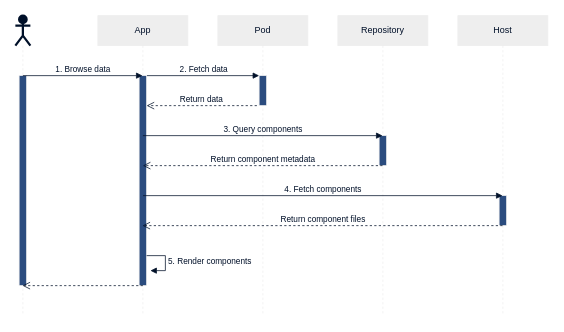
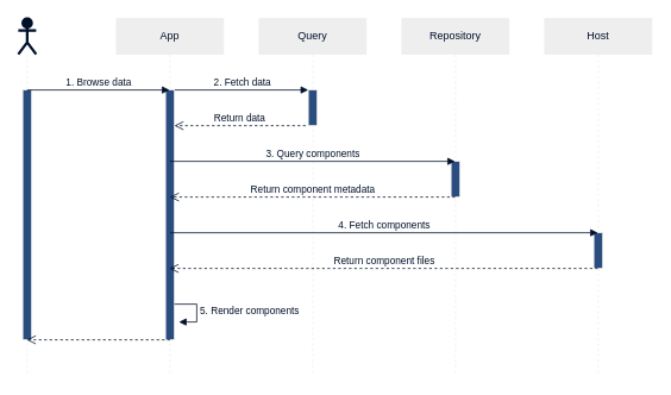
  <mxCell id="0" />
  <mxCell id="1" parent="0" />
  <mxCell id="2" value="App" style="shape=umlLifeline;perimeter=lifelinePerimeter;whiteSpace=wrap;html=1;container=1;collapsible=0;recursiveResize=0;outlineConnect=0;fontFamily=Helvetica;fontColor=#001029;fillColor=#EEEEEE;strokeColor=#EEEEEE;" parent="1" vertex="1"><mxGeometry x="130" y="20" width="120" height="400" as="geometry" /></mxCell>
  <mxCell id="3" value="" style="html=1;points=[];perimeter=orthogonalPerimeter;strokeColor=#EEEEEE;fillColor=#2B4C7F;fontFamily=Helvetica;fontColor=#001029;" parent="2" vertex="1"><mxGeometry x="55" y="80" width="10" height="280" as="geometry" /></mxCell>
- <mxCell id="4" value="Pod" style="shape=umlLifeline;perimeter=lifelinePerimeter;whiteSpace=wrap;html=1;container=1;collapsible=0;recursiveResize=0;outlineConnect=0;fontFamily=Helvetica;fontColor=#001029;fillColor=#EEEEEE;strokeColor=#EEEEEE;" parent="1" vertex="1"><mxGeometry x="290" y="20" width="120" height="400" as="geometry" /></mxCell>
+ <mxCell id="4" value="Query" style="shape=umlLifeline;perimeter=lifelinePerimeter;whiteSpace=wrap;html=1;container=1;collapsible=0;recursiveResize=0;outlineConnect=0;fontFamily=Helvetica;fontColor=#001029;fillColor=#EEEEEE;strokeColor=#EEEEEE;" parent="1" vertex="1"><mxGeometry x="290" y="20" width="120" height="400" as="geometry" /></mxCell>
  <mxCell id="5" value="" style="html=1;points=[];perimeter=orthogonalPerimeter;strokeColor=#EEEEEE;fillColor=#2B4C7F;fontFamily=Helvetica;fontColor=#001029;" parent="4" vertex="1"><mxGeometry x="55" y="80" width="10" height="40" as="geometry" /></mxCell>
  <mxCell id="6" value="Repository" style="shape=umlLifeline;perimeter=lifelinePerimeter;whiteSpace=wrap;html=1;container=1;collapsible=0;recursiveResize=0;outlineConnect=0;fontFamily=Helvetica;fontColor=#001029;fillColor=#EEEEEE;strokeColor=#EEEEEE;" parent="1" vertex="1"><mxGeometry x="450" y="20" width="120" height="400" as="geometry" /></mxCell>
  <mxCell id="7" value="" style="html=1;points=[];perimeter=orthogonalPerimeter;strokeColor=#EEEEEE;fillColor=#2B4C7F;fontFamily=Helvetica;fontColor=#001029;" parent="6" vertex="1"><mxGeometry x="55" y="160" width="10" height="40" as="geometry" /></mxCell>
  <mxCell id="8" value="Host" style="shape=umlLifeline;perimeter=lifelinePerimeter;whiteSpace=wrap;html=1;container=1;collapsible=0;recursiveResize=0;outlineConnect=0;fontFamily=Helvetica;fontColor=#001029;fillColor=#EEEEEE;strokeColor=#EEEEEE;" parent="1" vertex="1"><mxGeometry x="610" y="20" width="120" height="400" as="geometry" /></mxCell>
  <mxCell id="9" value="" style="html=1;points=[];perimeter=orthogonalPerimeter;strokeColor=#EEEEEE;fillColor=#2B4C7F;fontFamily=Helvetica;fontColor=#001029;" parent="8" vertex="1"><mxGeometry x="55" y="240" width="10" height="40" as="geometry" /></mxCell>
  <mxCell id="10" value="" style="shape=umlLifeline;participant=umlActor;perimeter=lifelinePerimeter;whiteSpace=wrap;html=1;container=1;collapsible=0;recursiveResize=0;verticalAlign=top;spacingTop=36;outlineConnect=0;fontFamily=Helvetica;fontColor=#FFFFFF;fillColor=#EEEEEE;strokeColor=#EEEEEE;" parent="1" vertex="1"><mxGeometry x="20" y="20" width="20" height="400" as="geometry" /></mxCell>
  <mxCell id="11" value="" style="html=1;points=[];perimeter=orthogonalPerimeter;strokeColor=#EEEEEE;fontFamily=Helvetica;fontColor=#001029;fillColor=#2B4C7F;" parent="10" vertex="1"><mxGeometry x="5" y="80" width="10" height="280" as="geometry" /></mxCell>
  <mxCell id="12" value="" style="shape=umlActor;verticalLabelPosition=bottom;verticalAlign=top;html=1;outlineConnect=0;strokeWidth=3;fillColor=#001029;strokeColor=#001029;aspect=fixed;fontFamily=Helvetica;" vertex="1" parent="10"><mxGeometry width="20" height="40" as="geometry" /></mxCell>
  <mxCell id="13" value="1. Browse data" style="html=1;verticalAlign=bottom;endArrow=block;labelBackgroundColor=none;strokeColor=#001029;fontFamily=Helvetica;fontColor=#001029;" parent="1" target="2" edge="1"><mxGeometry width="80" relative="1" as="geometry"><mxPoint x="30" y="100" as="sourcePoint" /><mxPoint x="110" y="100" as="targetPoint" /></mxGeometry></mxCell>
  <mxCell id="14" value="2. Fetch data" style="html=1;verticalAlign=bottom;endArrow=block;labelBackgroundColor=none;strokeColor=#001029;fontFamily=Helvetica;fontColor=#001029;exitX=1.05;exitY=0;exitDx=0;exitDy=0;exitPerimeter=0;" parent="1" source="3" target="5" edge="1"><mxGeometry width="80" relative="1" as="geometry"><mxPoint x="190" y="140" as="sourcePoint" /><mxPoint x="350" y="100" as="targetPoint" /></mxGeometry></mxCell>
  <mxCell id="15" value="Return data" style="html=1;verticalAlign=bottom;endArrow=open;dashed=1;endSize=8;labelBackgroundColor=none;strokeColor=#001029;fontFamily=Helvetica;fontColor=#001029;" parent="1" target="3" edge="1"><mxGeometry relative="1" as="geometry"><mxPoint x="342" y="140" as="sourcePoint" /><mxPoint x="210" y="250" as="targetPoint" /></mxGeometry></mxCell>
  <mxCell id="16" value="3. Query components" style="html=1;verticalAlign=bottom;endArrow=block;labelBackgroundColor=none;strokeColor=#001029;fontFamily=Helvetica;fontColor=#001029;exitX=1.05;exitY=0;exitDx=0;exitDy=0;exitPerimeter=0;" parent="1" target="6" edge="1"><mxGeometry width="80" relative="1" as="geometry"><mxPoint x="190" y="180" as="sourcePoint" /><mxPoint x="339.5" y="180" as="targetPoint" /></mxGeometry></mxCell>
  <mxCell id="17" value="Return component metadata" style="html=1;verticalAlign=bottom;endArrow=open;dashed=1;endSize=8;labelBackgroundColor=none;strokeColor=#001029;fontFamily=Helvetica;fontColor=#001029;" parent="1" source="6" edge="1"><mxGeometry relative="1" as="geometry"><mxPoint x="337" y="220" as="sourcePoint" /><mxPoint x="190" y="220" as="targetPoint" /></mxGeometry></mxCell>
  <mxCell id="18" value="4. Fetch components" style="html=1;verticalAlign=bottom;endArrow=block;labelBackgroundColor=none;strokeColor=#001029;fontFamily=Helvetica;fontColor=#001029;exitX=1.05;exitY=0;exitDx=0;exitDy=0;exitPerimeter=0;" parent="1" target="8" edge="1"><mxGeometry width="80" relative="1" as="geometry"><mxPoint x="190.25" y="260" as="sourcePoint" /><mxPoint x="509.75" y="260" as="targetPoint" /></mxGeometry></mxCell>
  <mxCell id="19" value="Return component files" style="html=1;verticalAlign=bottom;endArrow=open;dashed=1;endSize=8;labelBackgroundColor=none;strokeColor=#001029;fontFamily=Helvetica;fontColor=#001029;" parent="1" target="2" edge="1"><mxGeometry relative="1" as="geometry"><mxPoint x="669.5" y="300" as="sourcePoint" /><mxPoint x="350" y="300" as="targetPoint" /></mxGeometry></mxCell>
  <mxCell id="20" value="5. Render components" style="edgeStyle=orthogonalEdgeStyle;html=1;align=left;spacingLeft=2;endArrow=block;rounded=0;entryX=1;entryY=0;labelBackgroundColor=none;strokeColor=#001029;fontFamily=Helvetica;fontColor=#001029;" parent="1" edge="1"><mxGeometry relative="1" as="geometry"><mxPoint x="195" y="340" as="sourcePoint" /><Array as="points"><mxPoint x="220" y="340" /></Array><mxPoint x="200" y="360" as="targetPoint" /></mxGeometry></mxCell>
  <mxCell id="21" value="" style="html=1;verticalAlign=bottom;endArrow=open;dashed=1;endSize=8;labelBackgroundColor=none;strokeColor=#001029;fontFamily=Helvetica;fontColor=#001029;" parent="1" target="10" edge="1"><mxGeometry relative="1" as="geometry"><mxPoint x="190" y="380" as="sourcePoint" /><mxPoint x="40" y="380" as="targetPoint" /></mxGeometry></mxCell>
